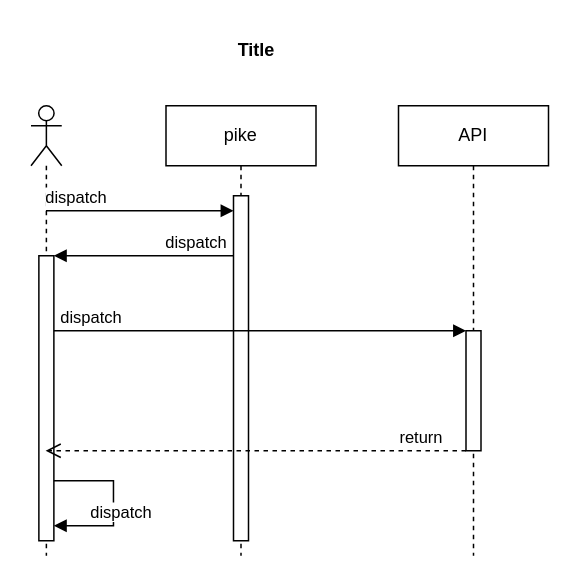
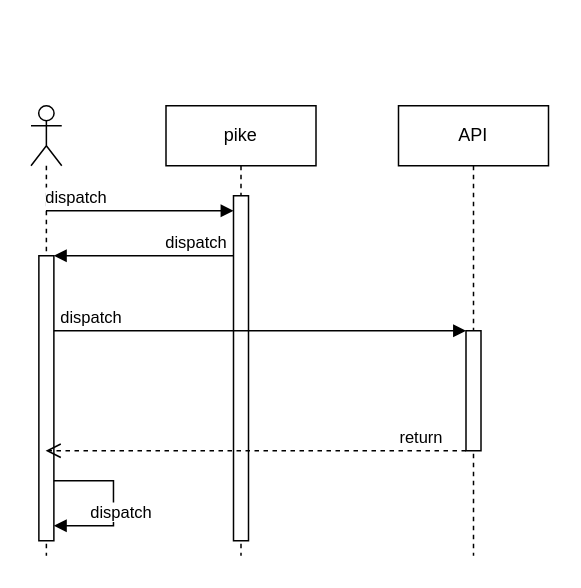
  <mxCell id="0" />
  <mxCell id="1" parent="0" />
- <mxCell id="2" value="Title" style="text;align=center;fontStyle=1;verticalAlign=middle;spacingLeft=3;spacingRight=3;strokeColor=none;rotatable=0;points=[[0,0.5],[1,0.5]];portConstraint=eastwest;html=1;" vertex="1" parent="1"><mxGeometry x="130" y="20" width="80" height="26" as="geometry" /></mxCell>
  <mxCell id="3" value="" style="shape=umlLifeline;perimeter=lifelinePerimeter;whiteSpace=wrap;html=1;container=1;dropTarget=0;collapsible=0;recursiveResize=0;outlineConnect=0;portConstraint=eastwest;newEdgeStyle={&quot;curved&quot;:0,&quot;rounded&quot;:0};participant=umlActor;" vertex="1" parent="1"><mxGeometry x="20" y="70" width="20.5" height="300" as="geometry" /></mxCell>
  <mxCell id="4" value="" style="html=1;points=[[0,0,0,0,5],[0,1,0,0,-5],[1,0,0,0,5],[1,1,0,0,-5]];perimeter=orthogonalPerimeter;outlineConnect=0;targetShapes=umlLifeline;portConstraint=eastwest;newEdgeStyle={&quot;curved&quot;:0,&quot;rounded&quot;:0};" vertex="1" parent="3"><mxGeometry x="5.25" y="100" width="10" height="190" as="geometry" /></mxCell>
  <mxCell id="5" value="pike" style="shape=umlLifeline;perimeter=lifelinePerimeter;whiteSpace=wrap;html=1;container=1;dropTarget=0;collapsible=0;recursiveResize=0;outlineConnect=0;portConstraint=eastwest;newEdgeStyle={&quot;curved&quot;:0,&quot;rounded&quot;:0};" vertex="1" parent="1"><mxGeometry x="110" y="70" width="100" height="300" as="geometry" /></mxCell>
  <mxCell id="6" value="" style="html=1;points=[[0,0,0,0,5],[0,1,0,0,-5],[1,0,0,0,5],[1,1,0,0,-5]];perimeter=orthogonalPerimeter;outlineConnect=0;targetShapes=umlLifeline;portConstraint=eastwest;newEdgeStyle={&quot;curved&quot;:0,&quot;rounded&quot;:0};" vertex="1" parent="5"><mxGeometry x="45" y="60" width="10" height="230" as="geometry" /></mxCell>
  <mxCell id="7" value="API" style="shape=umlLifeline;whiteSpace=wrap;html=1;container=1;dropTarget=0;collapsible=0;recursiveResize=0;outlineConnect=0;portConstraint=eastwest;newEdgeStyle={&quot;curved&quot;:0,&quot;rounded&quot;:0};points=[[0,0,0,0,5],[0,1,0,0,-5],[1,0,0,0,5],[1,1,0,0,-5]];perimeter=rectanglePerimeter;targetShapes=umlLifeline;participant=label;" vertex="1" parent="1"><mxGeometry x="265" y="70" width="100" height="300" as="geometry" /></mxCell>
  <mxCell id="8" value="" style="html=1;points=[[0,0,0,0,5],[0,1,0,0,-5],[1,0,0,0,5],[1,1,0,0,-5]];perimeter=orthogonalPerimeter;outlineConnect=0;targetShapes=umlLifeline;portConstraint=eastwest;newEdgeStyle={&quot;curved&quot;:0,&quot;rounded&quot;:0};" vertex="1" parent="7"><mxGeometry x="45" y="150" width="10" height="80" as="geometry" /></mxCell>
  <mxCell id="9" value="dispatch" style="html=1;verticalAlign=bottom;endArrow=block;curved=0;rounded=0;" edge="1" parent="1" target="6"><mxGeometry x="-0.68" width="80" relative="1" as="geometry"><mxPoint x="30" y="140" as="sourcePoint" /><mxPoint x="110" y="140" as="targetPoint" /><mxPoint as="offset" /></mxGeometry></mxCell>
  <mxCell id="10" value="dispatch" style="html=1;verticalAlign=bottom;endArrow=block;curved=0;rounded=0;" edge="1" parent="1"><mxGeometry x="-0.583" width="80" relative="1" as="geometry"><mxPoint x="155" y="170" as="sourcePoint" /><mxPoint x="35.25" y="170" as="targetPoint" /><mxPoint as="offset" /></mxGeometry></mxCell>
  <mxCell id="11" value="dispatch" style="html=1;verticalAlign=bottom;endArrow=block;curved=0;rounded=0;" edge="1" parent="1" source="4" target="8"><mxGeometry x="-0.82" width="80" relative="1" as="geometry"><mxPoint x="40" y="220" as="sourcePoint" /><mxPoint x="110" y="220" as="targetPoint" /><Array as="points"><mxPoint x="70" y="220" /></Array><mxPoint as="offset" /></mxGeometry></mxCell>
  <mxCell id="12" value="return" style="html=1;verticalAlign=bottom;endArrow=open;dashed=1;endSize=8;curved=0;rounded=0;" edge="1" parent="1" target="3"><mxGeometry x="-0.785" relative="1" as="geometry"><mxPoint x="310" y="300" as="sourcePoint" /><mxPoint x="230" y="300" as="targetPoint" /><mxPoint as="offset" /></mxGeometry></mxCell>
  <mxCell id="13" value="dispatch" style="html=1;verticalAlign=bottom;endArrow=block;curved=0;rounded=0;" edge="1" parent="1" source="4"><mxGeometry x="0.274" y="-5" width="80" relative="1" as="geometry"><mxPoint x="40.23" y="320" as="sourcePoint" /><mxPoint x="35.254" y="350" as="targetPoint" /><Array as="points"><mxPoint x="74.98" y="320" /><mxPoint x="74.98" y="350" /></Array><mxPoint x="5" y="5" as="offset" /></mxGeometry></mxCell>
